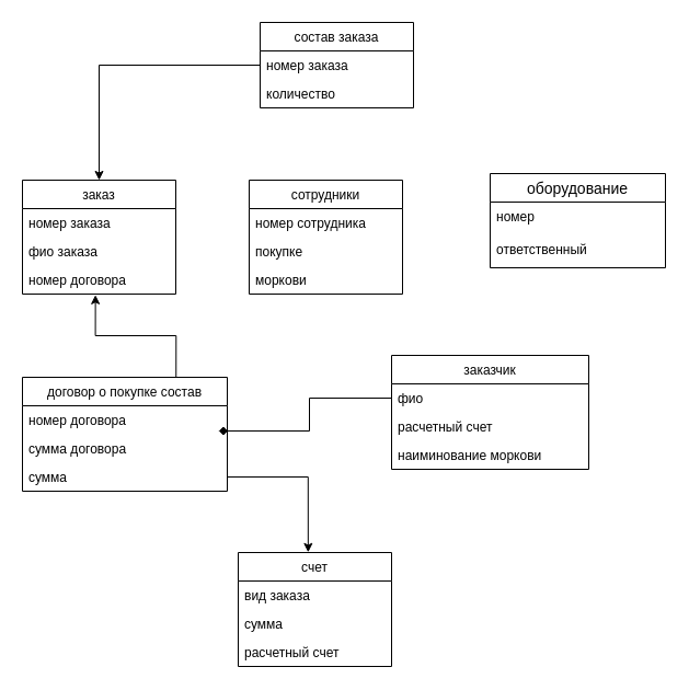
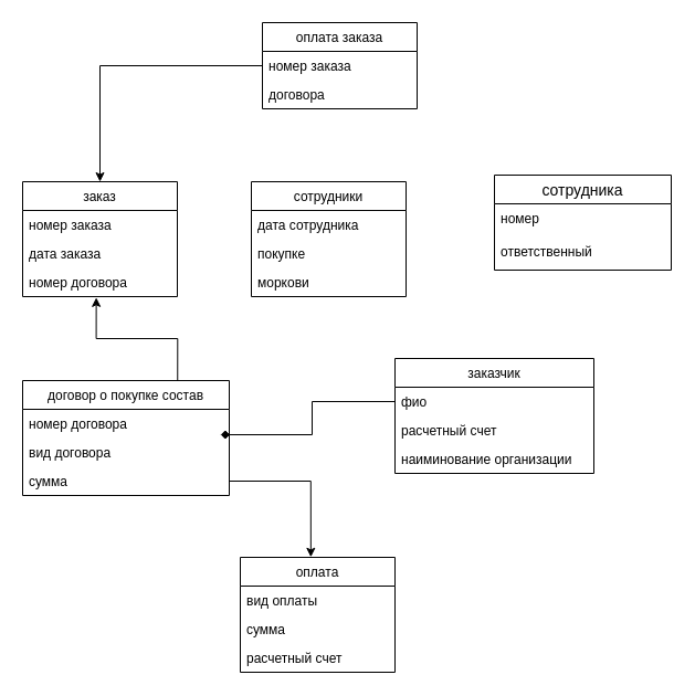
  <mxCell id="0" />
  <mxCell id="1" parent="0" />
  <mxCell id="2" value="заказчик" style="swimlane;fontStyle=0;childLayout=stackLayout;horizontal=1;startSize=26;fillColor=none;horizontalStack=0;resizeParent=1;resizeParentMax=0;resizeLast=0;collapsible=1;marginBottom=0;" parent="1" vertex="1"><mxGeometry x="357" y="324" width="180" height="104" as="geometry" /></mxCell>
  <mxCell id="3" value="фио" style="text;strokeColor=none;fillColor=none;align=left;verticalAlign=top;spacingLeft=4;spacingRight=4;overflow=hidden;rotatable=0;points=[[0,0.5],[1,0.5]];portConstraint=eastwest;" parent="2" vertex="1"><mxGeometry y="26" width="180" height="26" as="geometry" /></mxCell>
  <mxCell id="4" value="расчетный счет" style="text;strokeColor=none;fillColor=none;align=left;verticalAlign=top;spacingLeft=4;spacingRight=4;overflow=hidden;rotatable=0;points=[[0,0.5],[1,0.5]];portConstraint=eastwest;" parent="2" vertex="1"><mxGeometry y="52" width="180" height="26" as="geometry" /></mxCell>
- <mxCell id="5" value="наиминование моркови " style="text;strokeColor=none;fillColor=none;align=left;verticalAlign=top;spacingLeft=4;spacingRight=4;overflow=hidden;rotatable=0;points=[[0,0.5],[1,0.5]];portConstraint=eastwest;" parent="2" vertex="1"><mxGeometry y="78" width="180" height="26" as="geometry" /></mxCell>
- <mxCell id="6" value="состав заказа" style="swimlane;fontStyle=0;childLayout=stackLayout;horizontal=1;startSize=26;fillColor=none;horizontalStack=0;resizeParent=1;resizeParentMax=0;resizeLast=0;collapsible=1;marginBottom=0;" parent="1" vertex="1"><mxGeometry x="237" y="20" width="140" height="78" as="geometry" /></mxCell>
+ <mxCell id="5" value="наиминование организации " style="text;strokeColor=none;fillColor=none;align=left;verticalAlign=top;spacingLeft=4;spacingRight=4;overflow=hidden;rotatable=0;points=[[0,0.5],[1,0.5]];portConstraint=eastwest;" parent="2" vertex="1"><mxGeometry y="78" width="180" height="26" as="geometry" /></mxCell>
+ <mxCell id="6" value="оплата заказа" style="swimlane;fontStyle=0;childLayout=stackLayout;horizontal=1;startSize=26;fillColor=none;horizontalStack=0;resizeParent=1;resizeParentMax=0;resizeLast=0;collapsible=1;marginBottom=0;" parent="1" vertex="1"><mxGeometry x="237" y="20" width="140" height="78" as="geometry" /></mxCell>
  <mxCell id="7" value="номер заказа" style="text;strokeColor=none;fillColor=none;align=left;verticalAlign=top;spacingLeft=4;spacingRight=4;overflow=hidden;rotatable=0;points=[[0,0.5],[1,0.5]];portConstraint=eastwest;" parent="6" vertex="1"><mxGeometry y="26" width="140" height="26" as="geometry" /></mxCell>
- <mxCell id="8" value="количество" style="text;strokeColor=none;fillColor=none;align=left;verticalAlign=top;spacingLeft=4;spacingRight=4;overflow=hidden;rotatable=0;points=[[0,0.5],[1,0.5]];portConstraint=eastwest;" parent="6" vertex="1"><mxGeometry y="52" width="140" height="26" as="geometry" /></mxCell>
+ <mxCell id="8" value="договора" style="text;strokeColor=none;fillColor=none;align=left;verticalAlign=top;spacingLeft=4;spacingRight=4;overflow=hidden;rotatable=0;points=[[0,0.5],[1,0.5]];portConstraint=eastwest;" parent="6" vertex="1"><mxGeometry y="52" width="140" height="26" as="geometry" /></mxCell>
  <mxCell id="9" value="заказ" style="swimlane;fontStyle=0;childLayout=stackLayout;horizontal=1;startSize=26;fillColor=none;horizontalStack=0;resizeParent=1;resizeParentMax=0;resizeLast=0;collapsible=1;marginBottom=0;" parent="1" vertex="1"><mxGeometry x="20" y="164" width="140" height="104" as="geometry" /></mxCell>
  <mxCell id="10" value="номер заказа" style="text;strokeColor=none;fillColor=none;align=left;verticalAlign=top;spacingLeft=4;spacingRight=4;overflow=hidden;rotatable=0;points=[[0,0.5],[1,0.5]];portConstraint=eastwest;" parent="9" vertex="1"><mxGeometry y="26" width="140" height="26" as="geometry" /></mxCell>
- <mxCell id="11" value="фио заказа" style="text;strokeColor=none;fillColor=none;align=left;verticalAlign=top;spacingLeft=4;spacingRight=4;overflow=hidden;rotatable=0;points=[[0,0.5],[1,0.5]];portConstraint=eastwest;" parent="9" vertex="1"><mxGeometry y="52" width="140" height="26" as="geometry" /></mxCell>
+ <mxCell id="11" value="дата заказа" style="text;strokeColor=none;fillColor=none;align=left;verticalAlign=top;spacingLeft=4;spacingRight=4;overflow=hidden;rotatable=0;points=[[0,0.5],[1,0.5]];portConstraint=eastwest;" parent="9" vertex="1"><mxGeometry y="52" width="140" height="26" as="geometry" /></mxCell>
  <mxCell id="12" value="номер договора " style="text;strokeColor=none;fillColor=none;align=left;verticalAlign=top;spacingLeft=4;spacingRight=4;overflow=hidden;rotatable=0;points=[[0,0.5],[1,0.5]];portConstraint=eastwest;" parent="9" vertex="1"><mxGeometry y="78" width="140" height="26" as="geometry" /></mxCell>
  <mxCell id="13" style="edgeStyle=orthogonalEdgeStyle;rounded=0;orthogonalLoop=1;jettySize=auto;html=1;exitX=0.75;exitY=0;exitDx=0;exitDy=0;entryX=0.476;entryY=1.032;entryDx=0;entryDy=0;entryPerimeter=0;" parent="1" source="14" target="12" edge="1"><mxGeometry relative="1" as="geometry" /></mxCell>
  <mxCell id="14" value="договор о покупке состав" style="swimlane;fontStyle=0;childLayout=stackLayout;horizontal=1;startSize=26;fillColor=none;horizontalStack=0;resizeParent=1;resizeParentMax=0;resizeLast=0;collapsible=1;marginBottom=0;" parent="1" vertex="1"><mxGeometry x="20" y="344" width="187" height="104" as="geometry" /></mxCell>
  <mxCell id="15" value="номер договора " style="text;strokeColor=none;fillColor=none;align=left;verticalAlign=top;spacingLeft=4;spacingRight=4;overflow=hidden;rotatable=0;points=[[0,0.5],[1,0.5]];portConstraint=eastwest;" parent="14" vertex="1"><mxGeometry y="26" width="187" height="26" as="geometry" /></mxCell>
- <mxCell id="16" value="сумма договора " style="text;strokeColor=none;fillColor=none;align=left;verticalAlign=top;spacingLeft=4;spacingRight=4;overflow=hidden;rotatable=0;points=[[0,0.5],[1,0.5]];portConstraint=eastwest;" parent="14" vertex="1"><mxGeometry y="52" width="187" height="26" as="geometry" /></mxCell>
+ <mxCell id="16" value="вид договора " style="text;strokeColor=none;fillColor=none;align=left;verticalAlign=top;spacingLeft=4;spacingRight=4;overflow=hidden;rotatable=0;points=[[0,0.5],[1,0.5]];portConstraint=eastwest;" parent="14" vertex="1"><mxGeometry y="52" width="187" height="26" as="geometry" /></mxCell>
  <mxCell id="17" value="сумма " style="text;strokeColor=none;fillColor=none;align=left;verticalAlign=top;spacingLeft=4;spacingRight=4;overflow=hidden;rotatable=0;points=[[0,0.5],[1,0.5]];portConstraint=eastwest;" parent="14" vertex="1"><mxGeometry y="78" width="187" height="26" as="geometry" /></mxCell>
- <mxCell id="18" value="счет" style="swimlane;fontStyle=0;childLayout=stackLayout;horizontal=1;startSize=26;fillColor=none;horizontalStack=0;resizeParent=1;resizeParentMax=0;resizeLast=0;collapsible=1;marginBottom=0;" parent="1" vertex="1"><mxGeometry x="217" y="504" width="140" height="104" as="geometry" /></mxCell>
- <mxCell id="19" value="вид заказа" style="text;strokeColor=none;fillColor=none;align=left;verticalAlign=top;spacingLeft=4;spacingRight=4;overflow=hidden;rotatable=0;points=[[0,0.5],[1,0.5]];portConstraint=eastwest;" parent="18" vertex="1"><mxGeometry y="26" width="140" height="26" as="geometry" /></mxCell>
+ <mxCell id="18" value="оплата" style="swimlane;fontStyle=0;childLayout=stackLayout;horizontal=1;startSize=26;fillColor=none;horizontalStack=0;resizeParent=1;resizeParentMax=0;resizeLast=0;collapsible=1;marginBottom=0;" parent="1" vertex="1"><mxGeometry x="217" y="504" width="140" height="104" as="geometry" /></mxCell>
+ <mxCell id="19" value="вид оплаты" style="text;strokeColor=none;fillColor=none;align=left;verticalAlign=top;spacingLeft=4;spacingRight=4;overflow=hidden;rotatable=0;points=[[0,0.5],[1,0.5]];portConstraint=eastwest;" parent="18" vertex="1"><mxGeometry y="26" width="140" height="26" as="geometry" /></mxCell>
  <mxCell id="20" value="сумма" style="text;strokeColor=none;fillColor=none;align=left;verticalAlign=top;spacingLeft=4;spacingRight=4;overflow=hidden;rotatable=0;points=[[0,0.5],[1,0.5]];portConstraint=eastwest;" parent="18" vertex="1"><mxGeometry y="52" width="140" height="26" as="geometry" /></mxCell>
  <mxCell id="21" value="расчетный счет " style="text;strokeColor=none;fillColor=none;align=left;verticalAlign=top;spacingLeft=4;spacingRight=4;overflow=hidden;rotatable=0;points=[[0,0.5],[1,0.5]];portConstraint=eastwest;" parent="18" vertex="1"><mxGeometry y="78" width="140" height="26" as="geometry" /></mxCell>
  <mxCell id="22" value="сотрудники" style="swimlane;fontStyle=0;childLayout=stackLayout;horizontal=1;startSize=26;fillColor=none;horizontalStack=0;resizeParent=1;resizeParentMax=0;resizeLast=0;collapsible=1;marginBottom=0;" parent="1" vertex="1"><mxGeometry x="227" y="164" width="140" height="104" as="geometry" /></mxCell>
- <mxCell id="23" value="номер сотрудника" style="text;strokeColor=none;fillColor=none;align=left;verticalAlign=top;spacingLeft=4;spacingRight=4;overflow=hidden;rotatable=0;points=[[0,0.5],[1,0.5]];portConstraint=eastwest;" parent="22" vertex="1"><mxGeometry y="26" width="140" height="26" as="geometry" /></mxCell>
+ <mxCell id="23" value="дата сотрудника" style="text;strokeColor=none;fillColor=none;align=left;verticalAlign=top;spacingLeft=4;spacingRight=4;overflow=hidden;rotatable=0;points=[[0,0.5],[1,0.5]];portConstraint=eastwest;" parent="22" vertex="1"><mxGeometry y="26" width="140" height="26" as="geometry" /></mxCell>
  <mxCell id="24" value="покупке" style="text;strokeColor=none;fillColor=none;align=left;verticalAlign=top;spacingLeft=4;spacingRight=4;overflow=hidden;rotatable=0;points=[[0,0.5],[1,0.5]];portConstraint=eastwest;" parent="22" vertex="1"><mxGeometry y="52" width="140" height="26" as="geometry" /></mxCell>
  <mxCell id="25" value="моркови " style="text;strokeColor=none;fillColor=none;align=left;verticalAlign=top;spacingLeft=4;spacingRight=4;overflow=hidden;rotatable=0;points=[[0,0.5],[1,0.5]];portConstraint=eastwest;" parent="22" vertex="1"><mxGeometry y="78" width="140" height="26" as="geometry" /></mxCell>
  <mxCell id="26" style="edgeStyle=orthogonalEdgeStyle;rounded=0;orthogonalLoop=1;jettySize=auto;html=1;exitX=0;exitY=0.5;exitDx=0;exitDy=0;entryX=0.5;entryY=0;entryDx=0;entryDy=0;" parent="1" source="7" target="9" edge="1"><mxGeometry relative="1" as="geometry" /></mxCell>
  <mxCell id="27" style="edgeStyle=orthogonalEdgeStyle;rounded=0;orthogonalLoop=1;jettySize=auto;html=1;exitX=0;exitY=0.5;exitDx=0;exitDy=0;entryX=0.958;entryY=-0.115;entryDx=0;entryDy=0;entryPerimeter=0;endArrow=diamond;" parent="1" source="3" target="16" edge="1"><mxGeometry relative="1" as="geometry" /></mxCell>
  <mxCell id="28" style="edgeStyle=orthogonalEdgeStyle;rounded=0;orthogonalLoop=1;jettySize=auto;html=1;exitX=1;exitY=0.5;exitDx=0;exitDy=0;entryX=0.456;entryY=-0.002;entryDx=0;entryDy=0;entryPerimeter=0;" parent="1" source="17" target="18" edge="1"><mxGeometry relative="1" as="geometry" /></mxCell>
- <mxCell id="29" value="оборудование" style="swimlane;fontStyle=0;childLayout=stackLayout;horizontal=1;startSize=26;horizontalStack=0;resizeParent=1;resizeParentMax=0;resizeLast=0;collapsible=1;marginBottom=0;align=center;fontSize=14;" vertex="1" parent="1"><mxGeometry x="447" y="158" width="160" height="86" as="geometry" /></mxCell>
+ <mxCell id="29" value="сотрудника" style="swimlane;fontStyle=0;childLayout=stackLayout;horizontal=1;startSize=26;horizontalStack=0;resizeParent=1;resizeParentMax=0;resizeLast=0;collapsible=1;marginBottom=0;align=center;fontSize=14;" vertex="1" parent="1"><mxGeometry x="447" y="158" width="160" height="86" as="geometry" /></mxCell>
  <mxCell id="30" value="номер " style="text;strokeColor=none;fillColor=none;spacingLeft=4;spacingRight=4;overflow=hidden;rotatable=0;points=[[0,0.5],[1,0.5]];portConstraint=eastwest;fontSize=12;" vertex="1" parent="29"><mxGeometry y="26" width="160" height="30" as="geometry" /></mxCell>
  <mxCell id="31" value="ответственный" style="text;strokeColor=none;fillColor=none;spacingLeft=4;spacingRight=4;overflow=hidden;rotatable=0;points=[[0,0.5],[1,0.5]];portConstraint=eastwest;fontSize=12;" vertex="1" parent="29"><mxGeometry y="56" width="160" height="30" as="geometry" /></mxCell>
